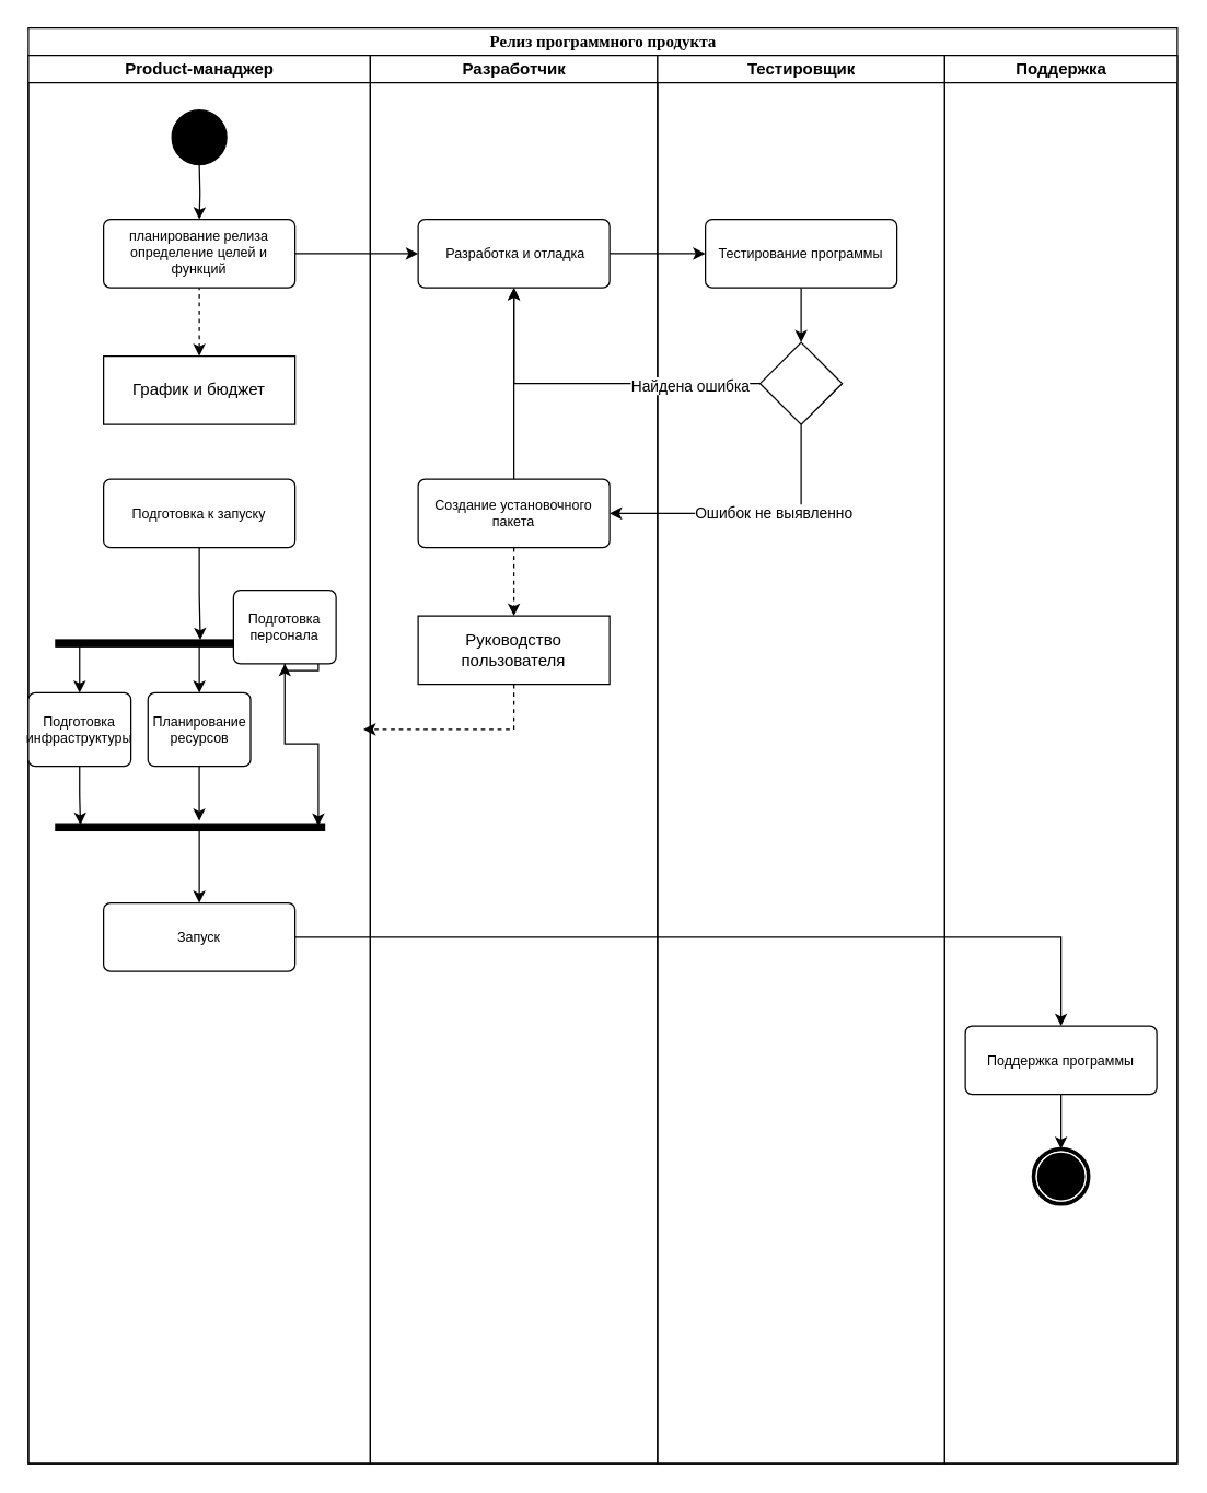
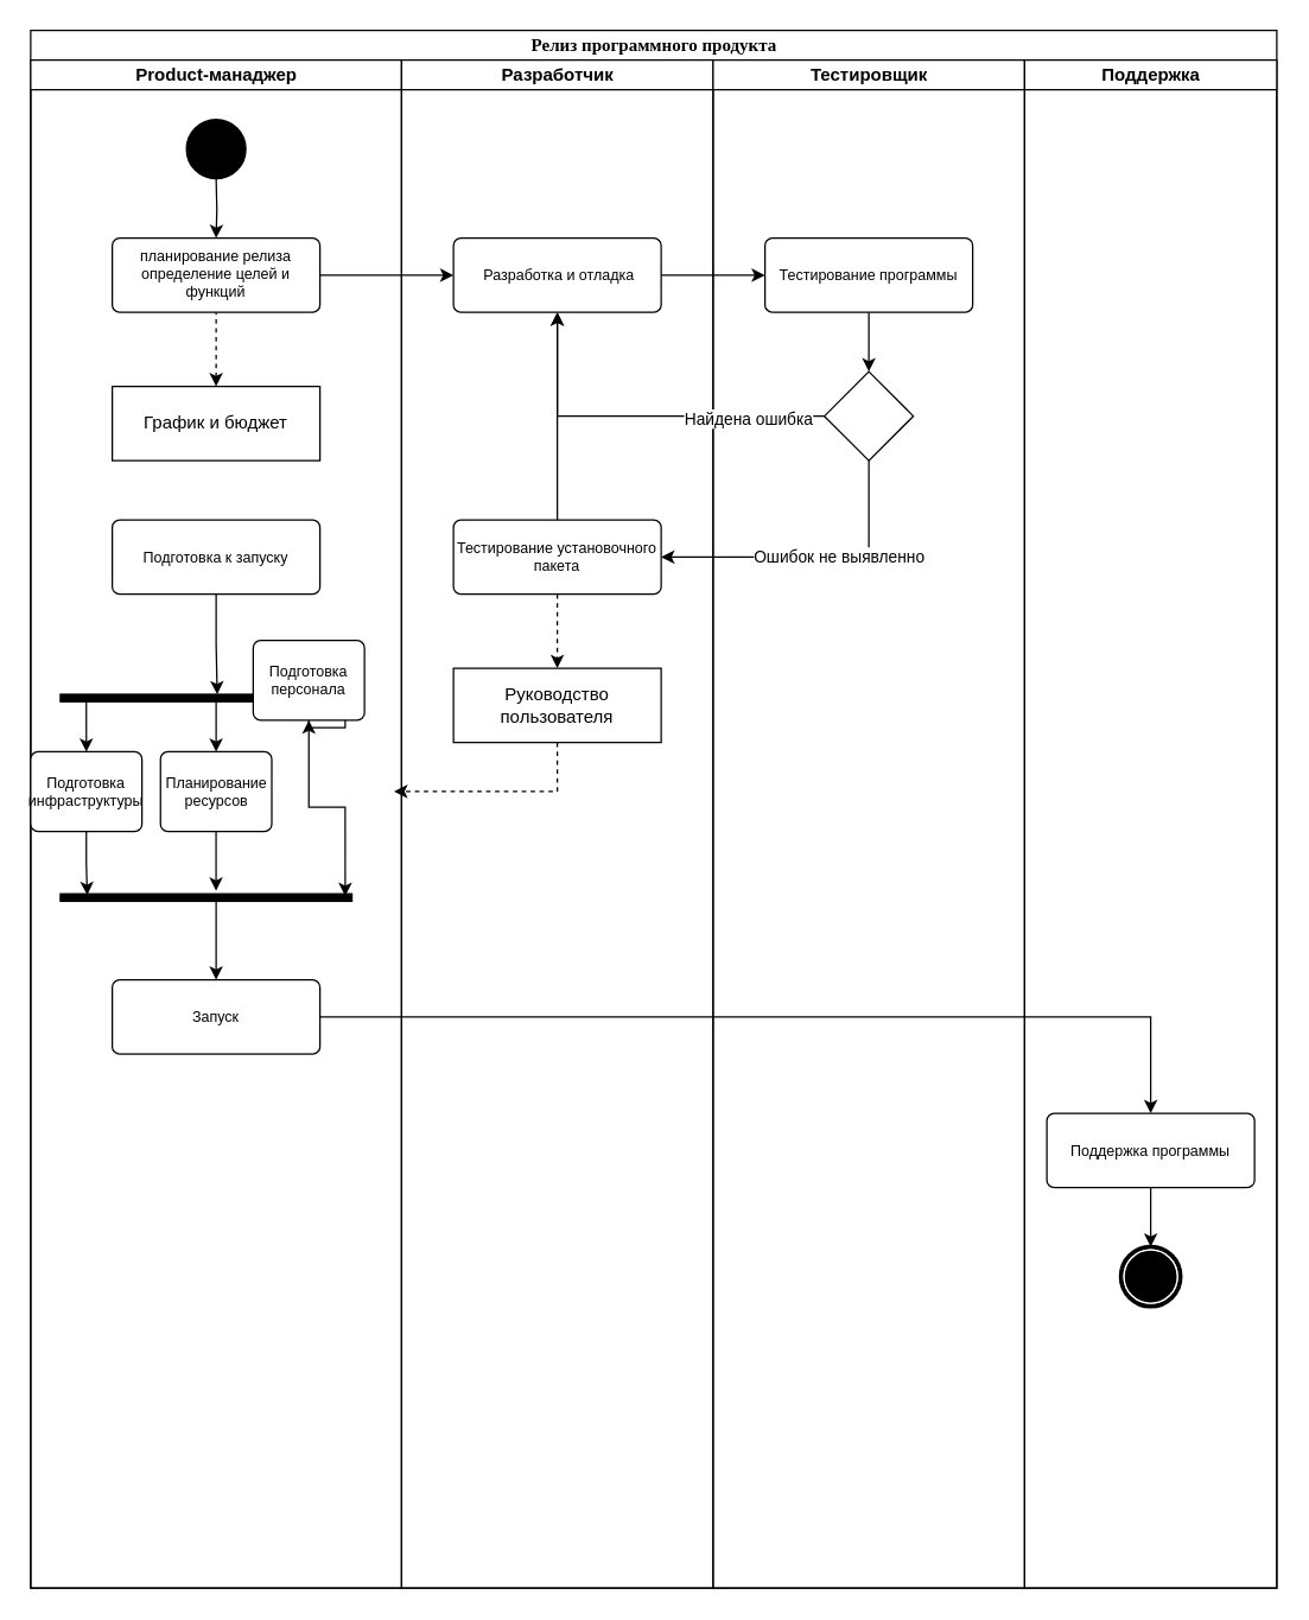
  <mxCell id="0" />
  <mxCell id="1" parent="0" />
  <mxCell id="2" value="Релиз программного продукта" style="swimlane;html=1;childLayout=stackLayout;startSize=20;rounded=0;shadow=0;comic=0;labelBackgroundColor=none;strokeWidth=1;fontFamily=Verdana;fontSize=12;align=center;" parent="1" vertex="1"><mxGeometry x="20" y="20" width="840" height="1050" as="geometry" /></mxCell>
  <mxCell id="3" value="Product-манаджер" style="swimlane;html=1;startSize=20;" parent="2" vertex="1"><mxGeometry y="20" width="250" height="1030" as="geometry" /></mxCell>
  <mxCell id="4" style="edgeStyle=orthogonalEdgeStyle;rounded=0;orthogonalLoop=1;jettySize=auto;html=1;" parent="3" target="6" edge="1"><mxGeometry relative="1" as="geometry"><mxPoint x="125" y="80" as="sourcePoint" /></mxGeometry></mxCell>
  <mxCell id="5" value="" style="ellipse;whiteSpace=wrap;html=1;rounded=0;shadow=0;comic=0;labelBackgroundColor=none;strokeWidth=1;fillColor=#000000;fontFamily=Verdana;fontSize=12;align=center;" parent="3" vertex="1"><mxGeometry x="105" y="40" width="40" height="40" as="geometry" /></mxCell>
  <mxCell id="6" value="&lt;font style=&quot;font-size: 10px;&quot;&gt;планирование релиза&lt;br style=&quot;border-color: var(--border-color); font-size: 10px;&quot;&gt;определение целей и функций&lt;/font&gt;" style="html=1;align=center;verticalAlign=top;rounded=1;absoluteArcSize=1;arcSize=10;dashed=0;whiteSpace=wrap;fontSize=10;" parent="3" vertex="1"><mxGeometry x="55" y="120" width="140" height="50" as="geometry" /></mxCell>
  <mxCell id="7" style="edgeStyle=orthogonalEdgeStyle;rounded=0;orthogonalLoop=1;jettySize=auto;html=1;entryX=0.5;entryY=1;entryDx=0;entryDy=0;dashed=1;startArrow=classic;startFill=1;endArrow=none;endFill=0;" parent="3" source="8" target="6" edge="1"><mxGeometry relative="1" as="geometry" /></mxCell>
  <mxCell id="8" value="График и бюджет" style="html=1;whiteSpace=wrap;" parent="3" vertex="1"><mxGeometry x="55" y="220" width="140" height="50" as="geometry" /></mxCell>
  <mxCell id="9" style="edgeStyle=orthogonalEdgeStyle;rounded=0;orthogonalLoop=1;jettySize=auto;html=1;entryX=0.987;entryY=0.538;entryDx=0;entryDy=0;entryPerimeter=0;" edge="1" parent="3" source="10" target="14"><mxGeometry relative="1" as="geometry" /></mxCell>
  <mxCell id="10" value="Подготовка к запуску" style="html=1;align=center;verticalAlign=middle;rounded=1;absoluteArcSize=1;arcSize=10;dashed=0;whiteSpace=wrap;fontSize=10;" parent="3" vertex="1"><mxGeometry x="55" y="310" width="140" height="50" as="geometry" /></mxCell>
  <mxCell id="11" style="edgeStyle=orthogonalEdgeStyle;rounded=0;orthogonalLoop=1;jettySize=auto;html=1;entryX=0.5;entryY=0;entryDx=0;entryDy=0;" parent="3" source="14" target="18" edge="1"><mxGeometry relative="1" as="geometry"><Array as="points"><mxPoint x="125" y="440" /><mxPoint x="125" y="440" /></Array></mxGeometry></mxCell>
  <mxCell id="12" style="edgeStyle=orthogonalEdgeStyle;rounded=0;orthogonalLoop=1;jettySize=auto;html=1;entryX=0.5;entryY=0;entryDx=0;entryDy=0;" parent="3" source="14" target="16" edge="1"><mxGeometry relative="1" as="geometry"><Array as="points"><mxPoint x="38" y="453" /></Array></mxGeometry></mxCell>
  <mxCell id="13" style="edgeStyle=orthogonalEdgeStyle;rounded=0;orthogonalLoop=1;jettySize=auto;html=1;" parent="3" source="14" target="20" edge="1"><mxGeometry relative="1" as="geometry"><Array as="points"><mxPoint x="212" y="450" /><mxPoint x="212" y="450" /></Array></mxGeometry></mxCell>
  <mxCell id="14" value="" style="html=1;points=[];perimeter=orthogonalPerimeter;fillColor=strokeColor;rotation=-90;" parent="3" vertex="1"><mxGeometry x="115.78" y="331.73" width="5" height="196.55" as="geometry" /></mxCell>
  <mxCell id="15" style="edgeStyle=orthogonalEdgeStyle;rounded=0;orthogonalLoop=1;jettySize=auto;html=1;entryX=0.838;entryY=0.092;entryDx=0;entryDy=0;entryPerimeter=0;" parent="3" source="16" target="22" edge="1"><mxGeometry relative="1" as="geometry" /></mxCell>
  <mxCell id="16" value="Подготовка инфраструктуры" style="html=1;align=center;verticalAlign=middle;rounded=1;absoluteArcSize=1;arcSize=10;dashed=0;whiteSpace=wrap;fontSize=10;" parent="3" vertex="1"><mxGeometry y="466.25" width="75" height="53.75" as="geometry" /></mxCell>
  <mxCell id="17" style="edgeStyle=orthogonalEdgeStyle;rounded=0;orthogonalLoop=1;jettySize=auto;html=1;entryX=1.405;entryY=0.534;entryDx=0;entryDy=0;entryPerimeter=0;" parent="3" source="18" target="22" edge="1"><mxGeometry relative="1" as="geometry" /></mxCell>
  <mxCell id="18" value="Планирование ресурсов" style="html=1;align=center;verticalAlign=middle;rounded=1;absoluteArcSize=1;arcSize=10;dashed=0;whiteSpace=wrap;fontSize=10;" parent="3" vertex="1"><mxGeometry x="87.5" y="466.25" width="75" height="53.75" as="geometry" /></mxCell>
  <mxCell id="19" style="edgeStyle=orthogonalEdgeStyle;rounded=0;orthogonalLoop=1;jettySize=auto;html=1;entryX=0.705;entryY=0.977;entryDx=0;entryDy=0;entryPerimeter=0;" parent="3" source="20" target="22" edge="1"><mxGeometry relative="1" as="geometry" /></mxCell>
  <mxCell id="20" value="&lt;font style=&quot;font-size: 10px;&quot;&gt;Подготовка&lt;br style=&quot;border-color: var(--border-color);&quot;&gt;персонала&lt;/font&gt;" style="html=1;align=center;verticalAlign=middle;rounded=1;absoluteArcSize=1;arcSize=10;dashed=0;whiteSpace=wrap;fontSize=10;" parent="3" vertex="1"><mxGeometry x="150" y="391.25" width="75" height="53.75" as="geometry" /></mxCell>
  <mxCell id="21" style="edgeStyle=orthogonalEdgeStyle;rounded=0;orthogonalLoop=1;jettySize=auto;html=1;entryX=0.5;entryY=0;entryDx=0;entryDy=0;" parent="3" source="22" target="23" edge="1"><mxGeometry relative="1" as="geometry"><Array as="points"><mxPoint x="125" y="570" /><mxPoint x="125" y="570" /></Array></mxGeometry></mxCell>
  <mxCell id="22" value="" style="html=1;points=[];perimeter=orthogonalPerimeter;fillColor=strokeColor;rotation=-90;" parent="3" vertex="1"><mxGeometry x="115.78" y="466.25" width="5" height="196.55" as="geometry" /></mxCell>
  <mxCell id="23" value="Запуск" style="html=1;align=center;verticalAlign=middle;rounded=1;absoluteArcSize=1;arcSize=10;dashed=0;whiteSpace=wrap;fontSize=10;" parent="3" vertex="1"><mxGeometry x="55" y="620" width="140" height="50" as="geometry" /></mxCell>
  <mxCell id="24" value="Разработчик" style="swimlane;html=1;startSize=20;" parent="2" vertex="1"><mxGeometry x="250" y="20" width="210" height="1030" as="geometry" /></mxCell>
  <mxCell id="25" value="&amp;nbsp;Разработка и отладка" style="html=1;align=center;verticalAlign=middle;rounded=1;absoluteArcSize=1;arcSize=10;dashed=0;whiteSpace=wrap;fontSize=10;" parent="24" vertex="1"><mxGeometry x="35" y="120" width="140" height="50" as="geometry" /></mxCell>
  <mxCell id="26" style="edgeStyle=orthogonalEdgeStyle;rounded=0;orthogonalLoop=1;jettySize=auto;html=1;entryX=0.5;entryY=0;entryDx=0;entryDy=0;dashed=1;" parent="24" source="27" target="28" edge="1"><mxGeometry relative="1" as="geometry" /></mxCell>
- <mxCell id="27" value="Создание установочного пакета" style="html=1;align=center;verticalAlign=middle;rounded=1;absoluteArcSize=1;arcSize=10;dashed=0;whiteSpace=wrap;fontSize=10;" parent="24" vertex="1"><mxGeometry x="35" y="310" width="140" height="50" as="geometry" /></mxCell>
+ <mxCell id="27" value="Тестирование установочного пакета" style="html=1;align=center;verticalAlign=middle;rounded=1;absoluteArcSize=1;arcSize=10;dashed=0;whiteSpace=wrap;fontSize=10;" parent="24" vertex="1"><mxGeometry x="35" y="310" width="140" height="50" as="geometry" /></mxCell>
  <mxCell id="28" value="Руководство пользователя" style="html=1;whiteSpace=wrap;" parent="24" vertex="1"><mxGeometry x="35" y="410" width="140" height="50" as="geometry" /></mxCell>
  <mxCell id="29" value="Тестировщик" style="swimlane;html=1;startSize=20;" parent="2" vertex="1"><mxGeometry x="460" y="20" width="210" height="1030" as="geometry" /></mxCell>
  <mxCell id="30" style="edgeStyle=orthogonalEdgeStyle;rounded=0;orthogonalLoop=1;jettySize=auto;html=1;" parent="29" source="31" target="32" edge="1"><mxGeometry relative="1" as="geometry" /></mxCell>
  <mxCell id="31" value="Тестирование программы" style="html=1;align=center;verticalAlign=middle;rounded=1;absoluteArcSize=1;arcSize=10;dashed=0;whiteSpace=wrap;fontSize=10;" parent="29" vertex="1"><mxGeometry x="35" y="120" width="140" height="50" as="geometry" /></mxCell>
  <mxCell id="32" value="" style="rhombus;" parent="29" vertex="1"><mxGeometry x="75" y="210" width="60" height="60" as="geometry" /></mxCell>
  <mxCell id="33" style="edgeStyle=orthogonalEdgeStyle;rounded=0;orthogonalLoop=1;jettySize=auto;html=1;" parent="2" source="6" target="25" edge="1"><mxGeometry relative="1" as="geometry" /></mxCell>
  <mxCell id="34" style="edgeStyle=orthogonalEdgeStyle;rounded=0;orthogonalLoop=1;jettySize=auto;html=1;entryX=0;entryY=0.5;entryDx=0;entryDy=0;" parent="2" source="25" target="31" edge="1"><mxGeometry relative="1" as="geometry" /></mxCell>
  <mxCell id="35" style="edgeStyle=orthogonalEdgeStyle;rounded=0;orthogonalLoop=1;jettySize=auto;html=1;entryX=0.5;entryY=1;entryDx=0;entryDy=0;" parent="2" source="32" target="25" edge="1"><mxGeometry relative="1" as="geometry" /></mxCell>
  <mxCell id="36" value="Найдена ошибка" style="edgeLabel;html=1;align=center;verticalAlign=middle;resizable=0;points=[];" parent="35" vertex="1" connectable="0"><mxGeometry x="-0.581" y="1" relative="1" as="geometry"><mxPoint as="offset" /></mxGeometry></mxCell>
  <mxCell id="37" style="edgeStyle=orthogonalEdgeStyle;rounded=0;orthogonalLoop=1;jettySize=auto;html=1;entryX=1;entryY=0.5;entryDx=0;entryDy=0;" parent="2" source="32" target="27" edge="1"><mxGeometry relative="1" as="geometry"><mxPoint x="445" y="355" as="targetPoint" /><Array as="points"><mxPoint x="565" y="355" /></Array></mxGeometry></mxCell>
  <mxCell id="38" value="Ошибок не выявленно" style="edgeLabel;html=1;align=center;verticalAlign=middle;resizable=0;points=[];" parent="37" vertex="1" connectable="0"><mxGeometry x="-0.159" y="-1" relative="1" as="geometry"><mxPoint as="offset" /></mxGeometry></mxCell>
  <mxCell id="39" style="edgeStyle=orthogonalEdgeStyle;rounded=0;orthogonalLoop=1;jettySize=auto;html=1;" parent="2" source="27" target="25" edge="1"><mxGeometry relative="1" as="geometry" /></mxCell>
  <mxCell id="40" value="Поддержка" style="swimlane;html=1;startSize=20;" parent="2" vertex="1"><mxGeometry x="670" y="20" width="170" height="1030" as="geometry" /></mxCell>
  <mxCell id="41" value="Поддержка программы" style="html=1;align=center;verticalAlign=middle;rounded=1;absoluteArcSize=1;arcSize=10;dashed=0;whiteSpace=wrap;fontSize=10;" parent="40" vertex="1"><mxGeometry x="15" y="710" width="140" height="50" as="geometry" /></mxCell>
  <mxCell id="42" value="" style="edgeStyle=orthogonalEdgeStyle;rounded=0;orthogonalLoop=1;jettySize=auto;html=1;" parent="40" source="41" target="43" edge="1"><mxGeometry relative="1" as="geometry"><mxPoint x="760" y="930" as="targetPoint" /><mxPoint x="760" y="810" as="sourcePoint" /></mxGeometry></mxCell>
  <mxCell id="43" value="" style="shape=mxgraph.bpmn.shape;html=1;verticalLabelPosition=bottom;labelBackgroundColor=#ffffff;verticalAlign=top;perimeter=ellipsePerimeter;outline=end;symbol=terminate;rounded=0;shadow=0;comic=0;strokeWidth=1;fontFamily=Verdana;fontSize=12;align=center;" parent="40" vertex="1"><mxGeometry x="65" y="800" width="40" height="40" as="geometry" /></mxCell>
  <mxCell id="44" style="edgeStyle=orthogonalEdgeStyle;rounded=0;orthogonalLoop=1;jettySize=auto;html=1;" parent="2" source="23" target="41" edge="1"><mxGeometry relative="1" as="geometry" /></mxCell>
  <mxCell id="45" style="edgeStyle=orthogonalEdgeStyle;rounded=0;orthogonalLoop=1;jettySize=auto;html=1;dashed=1;" parent="2" source="28" edge="1"><mxGeometry relative="1" as="geometry"><mxPoint x="245" y="513" as="targetPoint" /><Array as="points"><mxPoint x="355" y="513" /><mxPoint x="250" y="513" /></Array></mxGeometry></mxCell>
